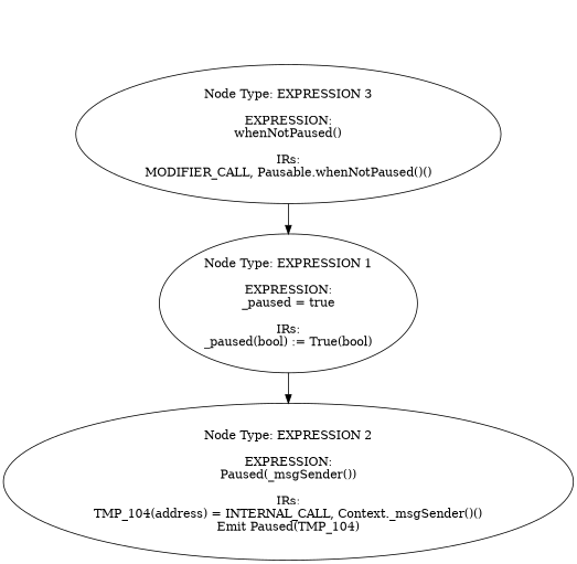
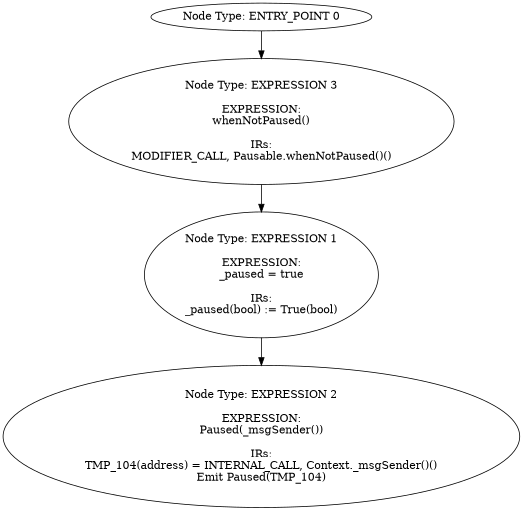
  digraph {
+   n1 [label="Node Type: ENTRY_POINT 0\n"]
    n2 [label="Node Type: EXPRESSION 3\n\nEXPRESSION:\nwhenNotPaused()\n\nIRs:\nMODIFIER_CALL, Pausable.whenNotPaused()()"]
    n3 [label="Node Type: EXPRESSION 1\n\nEXPRESSION:\n_paused = true\n\nIRs:\n_paused(bool) := True(bool)"]
    n4 [label="Node Type: EXPRESSION 2\n\nEXPRESSION:\nPaused(_msgSender())\n\nIRs:\nTMP_104(address) = INTERNAL_CALL, Context._msgSender()()\nEmit Paused(TMP_104)"]
+   n1 -> n2
    n2 -> n3
    n3 -> n4
  }
